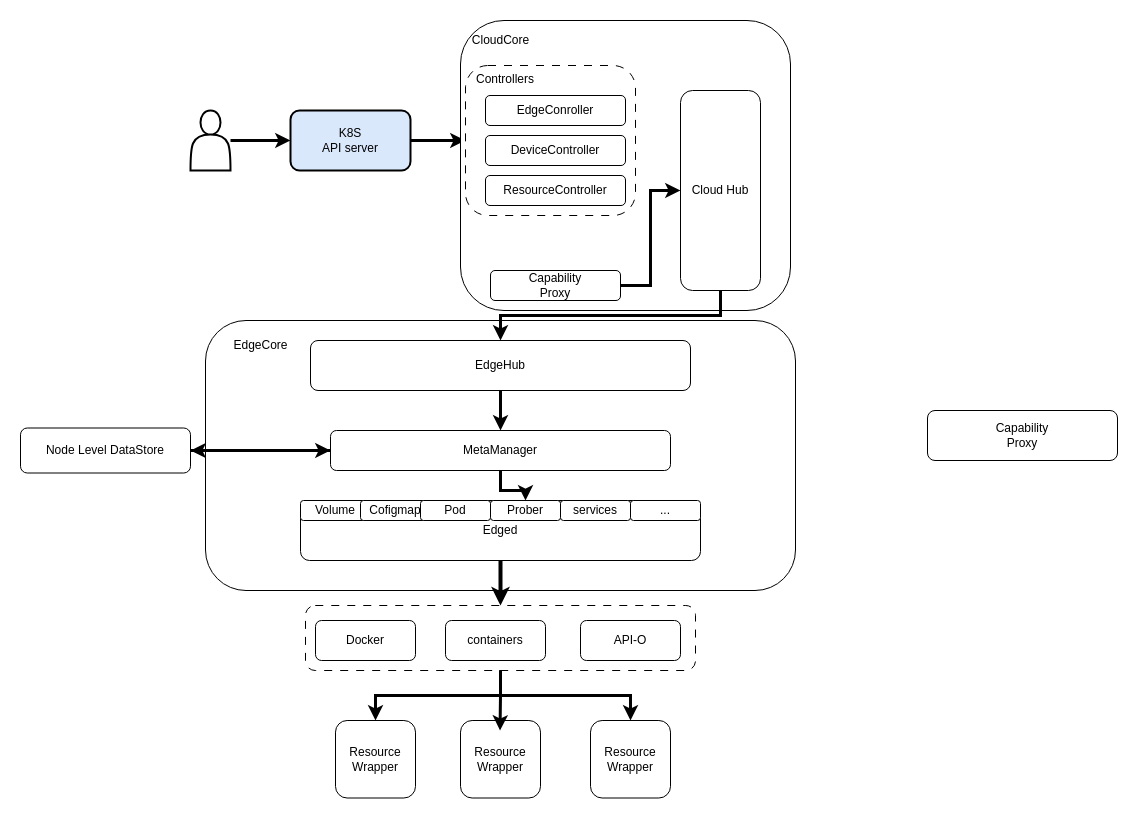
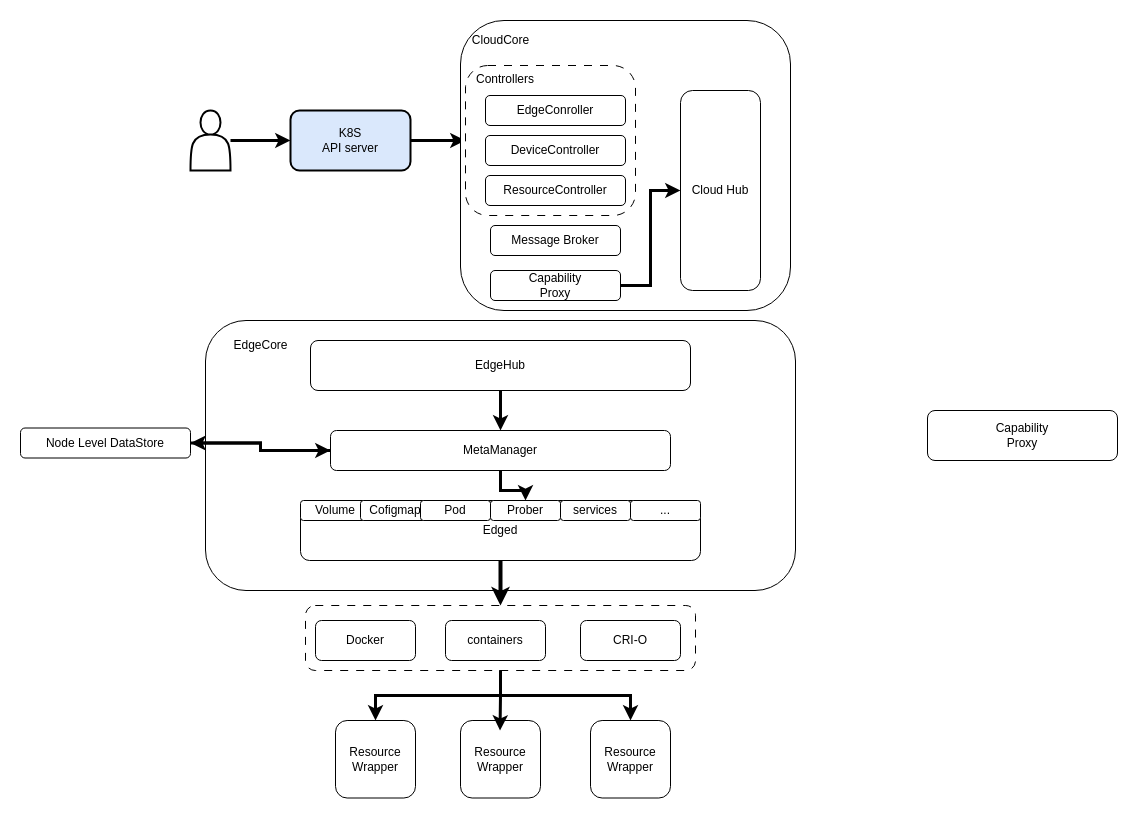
  <mxCell id="0" />
  <mxCell id="1" parent="0" />
  <mxCell id="2" style="edgeStyle=orthogonalEdgeStyle;rounded=0;orthogonalLoop=1;jettySize=auto;html=1;entryX=0;entryY=0.5;entryDx=0;entryDy=0;strokeWidth=3;" edge="1" parent="1" source="3" target="5"><mxGeometry relative="1" as="geometry" /></mxCell>
  <mxCell id="3" value="" style="shape=actor;whiteSpace=wrap;html=1;strokeWidth=2;" parent="1" vertex="1"><mxGeometry x="190" y="110" width="40" height="60" as="geometry" /></mxCell>
  <mxCell id="4" style="edgeStyle=orthogonalEdgeStyle;rounded=0;orthogonalLoop=1;jettySize=auto;html=1;strokeWidth=3;" edge="1" parent="1" source="5" target="35"><mxGeometry relative="1" as="geometry" /></mxCell>
  <mxCell id="5" value="K8S&lt;br&gt;API server" style="rounded=1;whiteSpace=wrap;html=1;strokeWidth=2;fillColor=#dae8fc;" parent="1" vertex="1"><mxGeometry x="290" y="110" width="120" height="60" as="geometry" /></mxCell>
  <mxCell id="6" value="" style="rounded=1;whiteSpace=wrap;html=1;" parent="1" vertex="1"><mxGeometry x="460" width="330" height="290" as="geometry" y="20" /></mxCell>
  <mxCell id="7" value="CloudCore" style="text;html=1;align=center;verticalAlign=middle;resizable=0;points=[];autosize=1;strokeColor=none;fillColor=none;" parent="1" vertex="1"><mxGeometry x="460" y="25" width="80" height="30" as="geometry" /></mxCell>
  <mxCell id="8" value="" style="rounded=1;whiteSpace=wrap;html=1;" parent="1" vertex="1"><mxGeometry x="205" y="320" width="590" height="270" as="geometry" /></mxCell>
  <mxCell id="9" value="EdgeCore" style="text;html=1;align=center;verticalAlign=middle;resizable=0;points=[];autosize=1;strokeColor=none;fillColor=none;" parent="1" vertex="1"><mxGeometry x="220" y="330" width="80" height="30" as="geometry" /></mxCell>
  <mxCell id="10" style="edgeStyle=orthogonalEdgeStyle;rounded=0;orthogonalLoop=1;jettySize=auto;html=1;exitX=1;exitY=0.5;exitDx=0;exitDy=0;strokeWidth=3;" edge="1" parent="1" source="11" target="31"><mxGeometry relative="1" as="geometry" /></mxCell>
  <mxCell id="11" value="Capability&lt;br&gt;Proxy" style="rounded=1;whiteSpace=wrap;html=1;" parent="1" vertex="1"><mxGeometry x="490" y="270" width="130" height="30" as="geometry" /></mxCell>
  <mxCell id="12" style="edgeStyle=orthogonalEdgeStyle;rounded=0;orthogonalLoop=1;jettySize=auto;html=1;strokeWidth=3;" edge="1" parent="1" source="13" target="16"><mxGeometry relative="1" as="geometry" /></mxCell>
  <mxCell id="13" value="EdgeHub" style="rounded=1;whiteSpace=wrap;html=1;" parent="1" vertex="1"><mxGeometry x="310" y="340" width="380" height="50" as="geometry" /></mxCell>
  <mxCell id="14" style="edgeStyle=orthogonalEdgeStyle;rounded=0;orthogonalLoop=1;jettySize=auto;html=1;strokeWidth=3;" edge="1" parent="1" source="16" target="22"><mxGeometry relative="1" as="geometry" /></mxCell>
  <mxCell id="15" style="edgeStyle=orthogonalEdgeStyle;rounded=0;orthogonalLoop=1;jettySize=auto;html=1;strokeWidth=3;" edge="1" parent="1" source="16" target="40"><mxGeometry relative="1" as="geometry" /></mxCell>
  <mxCell id="16" value="MetaManager" style="rounded=1;whiteSpace=wrap;html=1;" parent="1" vertex="1"><mxGeometry x="330" y="430" width="340" height="40" as="geometry" /></mxCell>
  <mxCell id="17" style="edgeStyle=orthogonalEdgeStyle;rounded=0;orthogonalLoop=1;jettySize=auto;html=1;entryX=0.5;entryY=0;entryDx=0;entryDy=0;strokeWidth=4;" edge="1" parent="1" source="18" target="29"><mxGeometry relative="1" as="geometry"><mxPoint x="500" y="590" as="targetPoint" /></mxGeometry></mxCell>
  <mxCell id="18" value="Edged" style="rounded=1;whiteSpace=wrap;html=1;" parent="1" vertex="1"><mxGeometry x="300" y="500" width="400" height="60" as="geometry" /></mxCell>
  <mxCell id="19" value="Volume" style="rounded=1;whiteSpace=wrap;html=1;" parent="1" vertex="1"><mxGeometry x="300" y="500" width="70" height="20" as="geometry" /></mxCell>
  <mxCell id="20" value="Cofigmap" style="rounded=1;whiteSpace=wrap;html=1;" parent="1" vertex="1"><mxGeometry x="360" y="500" width="70" height="20" as="geometry" /></mxCell>
  <mxCell id="21" value="Pod" style="rounded=1;whiteSpace=wrap;html=1;" parent="1" vertex="1"><mxGeometry x="420" y="500" width="70" height="20" as="geometry" /></mxCell>
  <mxCell id="22" value="Prober" style="rounded=1;whiteSpace=wrap;html=1;" parent="1" vertex="1"><mxGeometry x="490" y="500" width="70" height="20" as="geometry" /></mxCell>
  <mxCell id="23" value="services" style="rounded=1;whiteSpace=wrap;html=1;" parent="1" vertex="1"><mxGeometry x="560" y="500" width="70" height="20" as="geometry" /></mxCell>
  <mxCell id="24" value="Docker" style="rounded=1;whiteSpace=wrap;html=1;" parent="1" vertex="1"><mxGeometry x="315" y="620" width="100" height="40" as="geometry" /></mxCell>
  <mxCell id="25" value="containers" style="rounded=1;whiteSpace=wrap;html=1;" parent="1" vertex="1"><mxGeometry x="445" y="620" width="100" height="40" as="geometry" /></mxCell>
- <mxCell id="26" value="API-O" style="rounded=1;whiteSpace=wrap;html=1;" parent="1" vertex="1"><mxGeometry x="580" y="620" width="100" height="40" as="geometry" /></mxCell>
+ <mxCell id="26" value="CRI-O" style="rounded=1;whiteSpace=wrap;html=1;" parent="1" vertex="1"><mxGeometry x="580" y="620" width="100" height="40" as="geometry" /></mxCell>
  <mxCell id="27" style="edgeStyle=orthogonalEdgeStyle;rounded=0;orthogonalLoop=1;jettySize=auto;html=1;entryX=0.5;entryY=0;entryDx=0;entryDy=0;strokeWidth=3;" edge="1" parent="1" source="29" target="44"><mxGeometry relative="1" as="geometry" /></mxCell>
  <mxCell id="28" style="edgeStyle=orthogonalEdgeStyle;rounded=0;orthogonalLoop=1;jettySize=auto;html=1;entryX=0.5;entryY=0;entryDx=0;entryDy=0;strokeWidth=3;" edge="1" parent="1" source="29" target="32"><mxGeometry relative="1" as="geometry" /></mxCell>
  <mxCell id="29" value="" style="rounded=1;whiteSpace=wrap;html=1;fillColor=none;dashed=1;dashPattern=8 8;" parent="1" vertex="1"><mxGeometry x="305" y="605" width="390" height="65" as="geometry" /></mxCell>
- <mxCell id="30" style="edgeStyle=orthogonalEdgeStyle;rounded=0;orthogonalLoop=1;jettySize=auto;html=1;strokeWidth=3;" edge="1" parent="1" source="31" target="13"><mxGeometry relative="1" as="geometry" /></mxCell>
  <mxCell id="31" value="Cloud Hub" style="rounded=1;whiteSpace=wrap;html=1;" parent="1" vertex="1"><mxGeometry x="680" y="90" width="80" height="200" as="geometry" /></mxCell>
  <mxCell id="32" value="Resource&lt;br&gt;Wrapper" style="rounded=1;whiteSpace=wrap;html=1;" parent="1" vertex="1"><mxGeometry x="590" y="720" width="80" height="77.5" as="geometry" /></mxCell>
  <mxCell id="33" value="DeviceController" style="rounded=1;whiteSpace=wrap;html=1;" parent="1" vertex="1"><mxGeometry x="485" y="135" width="140" height="30" as="geometry" /></mxCell>
  <mxCell id="34" value="EdgeConroller" style="rounded=1;whiteSpace=wrap;html=1;" parent="1" vertex="1"><mxGeometry x="485" y="95" width="140" height="30" as="geometry" /></mxCell>
  <mxCell id="35" value="" style="rounded=1;whiteSpace=wrap;html=1;fillColor=none;dashed=1;dashPattern=8 8;" parent="1" vertex="1"><mxGeometry x="465" y="65" width="170" height="150" as="geometry" /></mxCell>
  <mxCell id="36" value="&lt;div style=&quot;text-align: center;&quot;&gt;Controllers&lt;/div&gt;" style="text;whiteSpace=wrap;html=1;" parent="1" vertex="1"><mxGeometry x="474" y="65" width="90" height="40" as="geometry" /></mxCell>
  <mxCell id="37" value="..." style="rounded=1;whiteSpace=wrap;html=1;" parent="1" vertex="1"><mxGeometry x="630" y="500" width="70" height="20" as="geometry" /></mxCell>
+ <mxCell id="38" value="Message Broker" style="rounded=1;whiteSpace=wrap;html=1;" parent="1" vertex="1"><mxGeometry x="490" y="225" width="130" height="30" as="geometry" /></mxCell>
  <mxCell id="39" style="edgeStyle=orthogonalEdgeStyle;rounded=0;orthogonalLoop=1;jettySize=auto;html=1;strokeWidth=3;" edge="1" parent="1" source="40" target="16"><mxGeometry relative="1" as="geometry" /></mxCell>
- <mxCell id="40" value="Node Level DataStore" style="rounded=1;whiteSpace=wrap;html=1;" parent="1" vertex="1"><mxGeometry x="20" y="427.5" width="170" height="45" as="geometry" /></mxCell>
+ <mxCell id="40" value="Node Level DataStore" style="rounded=1;whiteSpace=wrap;html=1;" parent="1" vertex="1"><mxGeometry x="20" y="427.5" width="170" height="30" as="geometry" /></mxCell>
  <mxCell id="41" value="ResourceController" style="rounded=1;whiteSpace=wrap;html=1;" parent="1" vertex="1"><mxGeometry x="485" y="175" width="140" height="30" as="geometry" /></mxCell>
  <mxCell id="42" value="Capability&lt;br&gt;Proxy" style="rounded=1;whiteSpace=wrap;html=1;" parent="1" vertex="1"><mxGeometry x="927" y="410" width="190" height="50" as="geometry" /></mxCell>
  <mxCell id="43" value="Resource&lt;br&gt;Wrapper" style="rounded=1;whiteSpace=wrap;html=1;" vertex="1" parent="1"><mxGeometry x="460" y="720" width="80" height="77.5" as="geometry" /></mxCell>
  <mxCell id="44" value="Resource&lt;br&gt;Wrapper" style="rounded=1;whiteSpace=wrap;html=1;" vertex="1" parent="1"><mxGeometry x="335" y="720" width="80" height="77.5" as="geometry" /></mxCell>
  <mxCell id="45" style="edgeStyle=orthogonalEdgeStyle;rounded=0;orthogonalLoop=1;jettySize=auto;html=1;entryX=0.494;entryY=0.129;entryDx=0;entryDy=0;entryPerimeter=0;strokeWidth=3;" edge="1" parent="1" source="29" target="43"><mxGeometry relative="1" as="geometry" /></mxCell>
